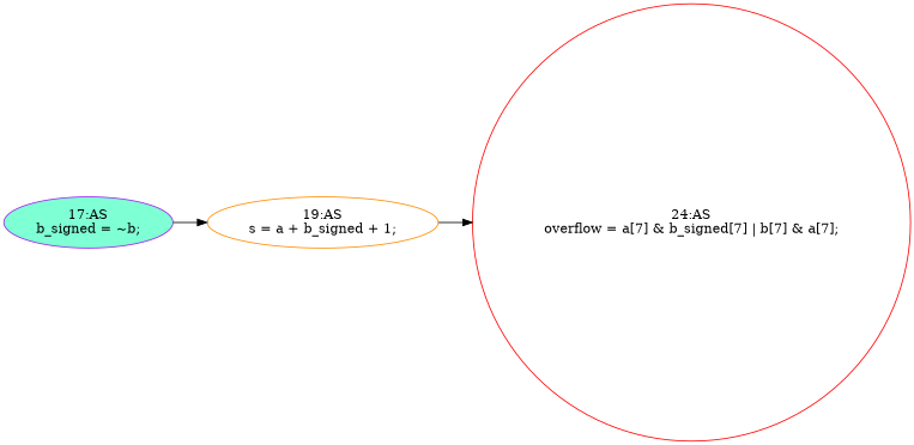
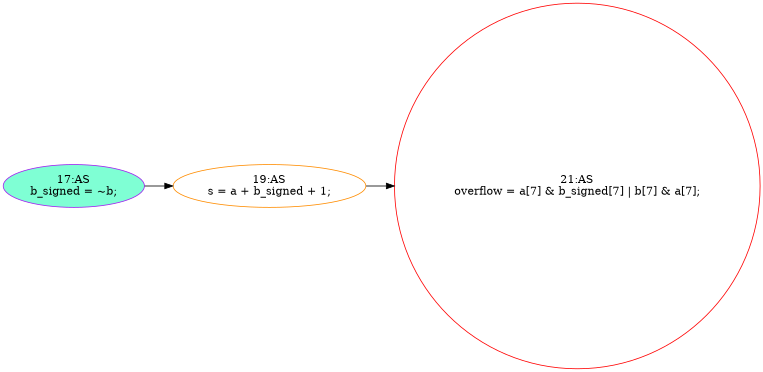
  strict digraph {
    rankdir=LR
    node [fillcolor=white shape=ellipse statements="[]" style=filled typ=Assign]
    n1 [ast="<pyverilog.vparser.ast.Assign object at 0x7fce3d863250>" color=darkorange def_var="['s']" label="19:AS\ns = a + b_signed + 1;" use_var="['a', 'b_signed']"]
-   n2 [ast="<pyverilog.vparser.ast.Assign object at 0x7fce3d87d710>" color=red def_var="['overflow']" label="24:AS\noverflow = a[7] & b_signed[7] | b[7] & a[7];" shape=circle use_var="['a', 'b_signed', 'b', 'a']"]
+   n2 [ast="<pyverilog.vparser.ast.Assign object at 0x7fce3d87d710>" color=red def_var="['overflow']" label="21:AS\noverflow = a[7] & b_signed[7] | b[7] & a[7];" shape=circle use_var="['a', 'b_signed', 'b', 'a']"]
    n3 [ast="<pyverilog.vparser.ast.Assign object at 0x7fce3d863150>" color=purple def_var="['b_signed']" fillcolor=aquamarine label="17:AS\nb_signed = ~b;" use_var="['b']"]
    n1 -> n2
    n3 -> n1
  }
